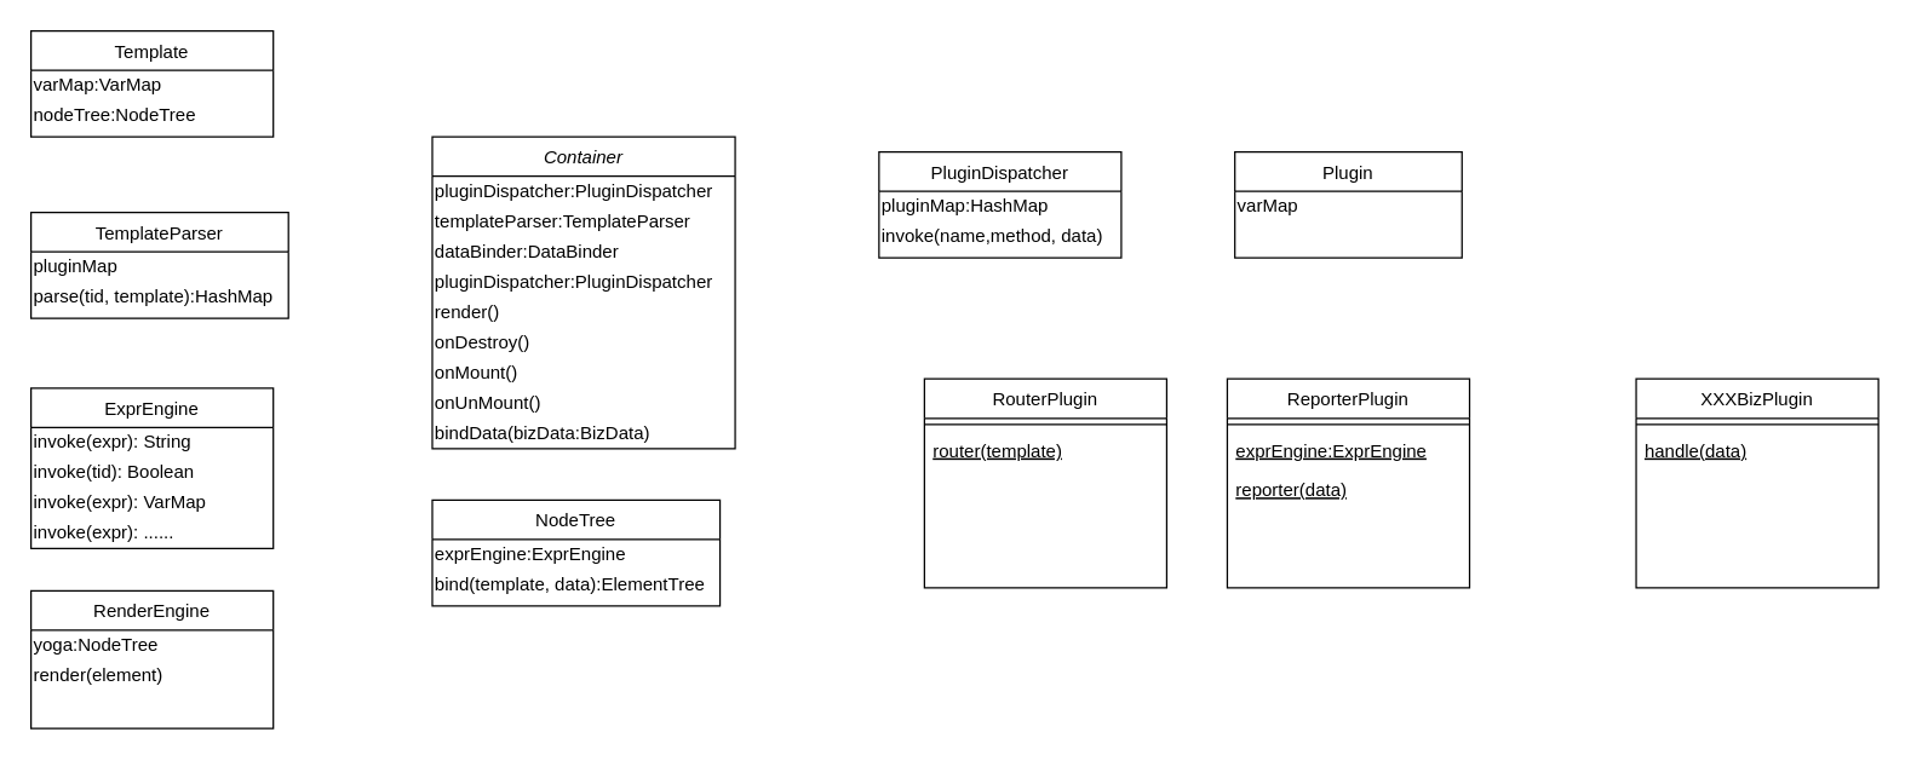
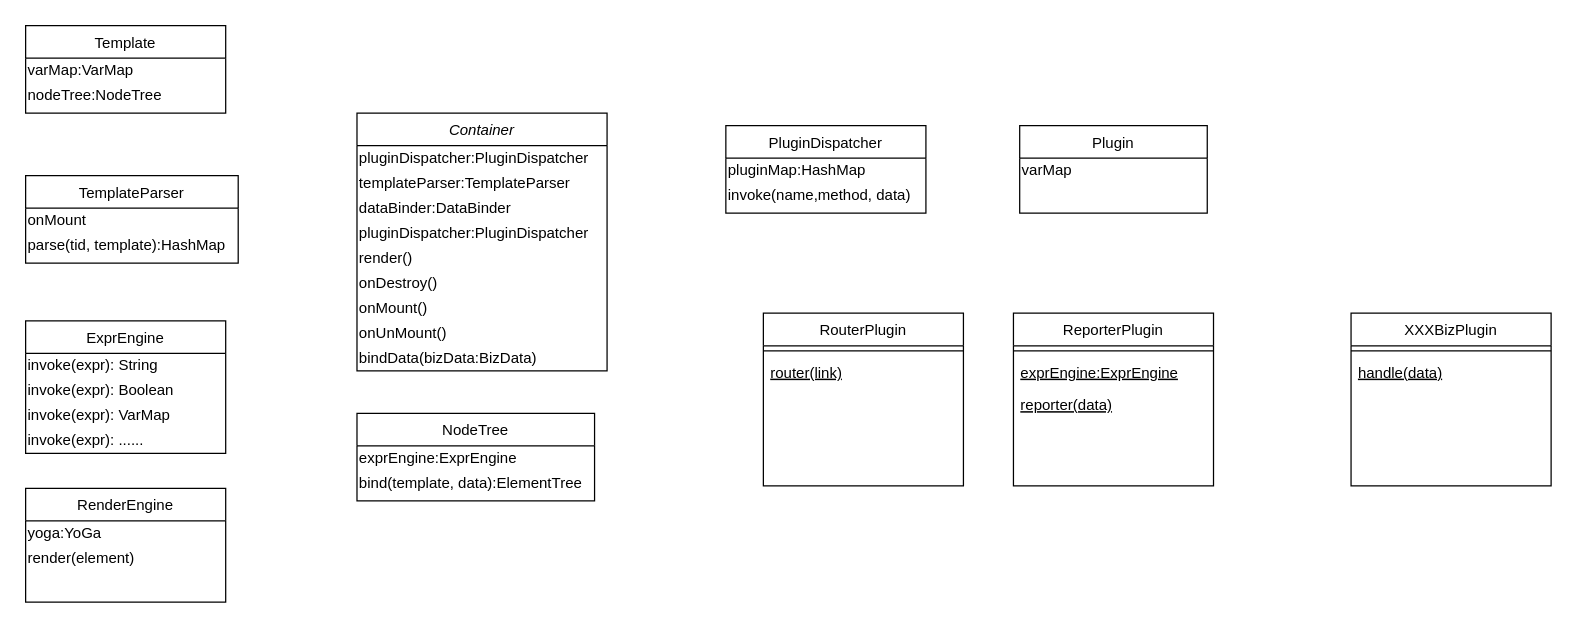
  <mxCell id="0" />
  <mxCell id="1" parent="0" />
  <mxCell id="2" value="RouterPlugin" style="swimlane;fontStyle=0;align=center;verticalAlign=top;childLayout=stackLayout;horizontal=1;startSize=26;horizontalStack=0;resizeParent=1;resizeLast=0;collapsible=1;marginBottom=0;rounded=0;shadow=0;strokeWidth=1;" parent="1" vertex="1"><mxGeometry x="610" y="250" width="160" height="138" as="geometry"><mxRectangle x="130" y="380" width="160" height="26" as="alternateBounds" /></mxGeometry></mxCell>
  <mxCell id="3" value="" style="line;html=1;strokeWidth=1;align=left;verticalAlign=middle;spacingTop=-1;spacingLeft=3;spacingRight=3;rotatable=0;labelPosition=right;points=[];portConstraint=eastwest;" parent="2" vertex="1"><mxGeometry y="26" width="160" height="8" as="geometry" /></mxCell>
- <mxCell id="4" value="router(template)" style="text;align=left;verticalAlign=top;spacingLeft=4;spacingRight=4;overflow=hidden;rotatable=0;points=[[0,0.5],[1,0.5]];portConstraint=eastwest;fontStyle=4" parent="2" vertex="1"><mxGeometry y="34" width="160" height="26" as="geometry" /></mxCell>
+ <mxCell id="4" value="router(link)" style="text;align=left;verticalAlign=top;spacingLeft=4;spacingRight=4;overflow=hidden;rotatable=0;points=[[0,0.5],[1,0.5]];portConstraint=eastwest;fontStyle=4" parent="2" vertex="1"><mxGeometry y="34" width="160" height="26" as="geometry" /></mxCell>
  <mxCell id="5" value="ReporterPlugin" style="swimlane;fontStyle=0;align=center;verticalAlign=top;childLayout=stackLayout;horizontal=1;startSize=26;horizontalStack=0;resizeParent=1;resizeLast=0;collapsible=1;marginBottom=0;rounded=0;shadow=0;strokeWidth=1;" vertex="1" parent="1"><mxGeometry x="810" y="250" width="160" height="138" as="geometry"><mxRectangle x="130" y="380" width="160" height="26" as="alternateBounds" /></mxGeometry></mxCell>
  <mxCell id="6" value="" style="line;html=1;strokeWidth=1;align=left;verticalAlign=middle;spacingTop=-1;spacingLeft=3;spacingRight=3;rotatable=0;labelPosition=right;points=[];portConstraint=eastwest;" vertex="1" parent="5"><mxGeometry y="26" width="160" height="8" as="geometry" /></mxCell>
  <mxCell id="7" value="exprEngine:ExprEngine" style="text;align=left;verticalAlign=top;spacingLeft=4;spacingRight=4;overflow=hidden;rotatable=0;points=[[0,0.5],[1,0.5]];portConstraint=eastwest;fontStyle=4" vertex="1" parent="5"><mxGeometry y="34" width="160" height="26" as="geometry" /></mxCell>
  <mxCell id="8" value="reporter(data)" style="text;align=left;verticalAlign=top;spacingLeft=4;spacingRight=4;overflow=hidden;rotatable=0;points=[[0,0.5],[1,0.5]];portConstraint=eastwest;fontStyle=4" vertex="1" parent="5"><mxGeometry y="60" width="160" height="26" as="geometry" /></mxCell>
  <mxCell id="9" value="Plugin&#10;" style="swimlane;fontStyle=0;align=center;verticalAlign=top;childLayout=stackLayout;horizontal=1;startSize=26;horizontalStack=0;resizeParent=1;resizeLast=0;collapsible=1;marginBottom=0;rounded=0;shadow=0;strokeWidth=1;" parent="1" vertex="1"><mxGeometry x="815" y="100" width="150" height="70" as="geometry"><mxRectangle x="550" y="140" width="160" height="26" as="alternateBounds" /></mxGeometry></mxCell>
  <mxCell id="10" value="varMap" style="text;html=1;align=left;verticalAlign=middle;resizable=0;points=[];autosize=1;" vertex="1" parent="9"><mxGeometry y="26" width="150" height="20" as="geometry" /></mxCell>
  <mxCell id="11" value="TemplateParser" style="swimlane;fontStyle=0;align=center;verticalAlign=top;childLayout=stackLayout;horizontal=1;startSize=26;horizontalStack=0;resizeParent=1;resizeLast=0;collapsible=1;marginBottom=0;rounded=0;shadow=0;strokeWidth=1;" vertex="1" parent="1"><mxGeometry x="20" y="140" width="170" height="70" as="geometry"><mxRectangle x="550" y="140" width="160" height="26" as="alternateBounds" /></mxGeometry></mxCell>
- <mxCell id="12" value="pluginMap" style="text;html=1;align=left;verticalAlign=middle;resizable=0;points=[];autosize=1;" vertex="1" parent="11"><mxGeometry y="26" width="170" height="20" as="geometry" /></mxCell>
+ <mxCell id="12" value="onMount" style="text;html=1;align=left;verticalAlign=middle;resizable=0;points=[];autosize=1;" vertex="1" parent="11"><mxGeometry y="26" width="170" height="20" as="geometry" /></mxCell>
  <mxCell id="13" value="parse(tid, template):&lt;span style=&quot;text-align: center&quot;&gt;HashMap&lt;/span&gt;" style="text;html=1;align=left;verticalAlign=middle;resizable=0;points=[];autosize=1;" vertex="1" parent="11"><mxGeometry y="46" width="170" height="20" as="geometry" /></mxCell>
  <mxCell id="14" value="Template" style="swimlane;fontStyle=0;align=center;verticalAlign=top;childLayout=stackLayout;horizontal=1;startSize=26;horizontalStack=0;resizeParent=1;resizeLast=0;collapsible=1;marginBottom=0;rounded=0;shadow=0;strokeWidth=1;" vertex="1" parent="1"><mxGeometry x="20" y="20" width="160" height="70" as="geometry"><mxRectangle x="550" y="140" width="160" height="26" as="alternateBounds" /></mxGeometry></mxCell>
  <mxCell id="15" value="varMap:VarMap" style="text;html=1;align=left;verticalAlign=middle;resizable=0;points=[];autosize=1;" vertex="1" parent="14"><mxGeometry y="26" width="160" height="20" as="geometry" /></mxCell>
  <mxCell id="16" value="nodeTree:NodeTree" style="text;html=1;align=left;verticalAlign=middle;resizable=0;points=[];autosize=1;" vertex="1" parent="14"><mxGeometry y="46" width="160" height="20" as="geometry" /></mxCell>
  <mxCell id="17" value="PluginDispatcher" style="swimlane;fontStyle=0;align=center;verticalAlign=top;childLayout=stackLayout;horizontal=1;startSize=26;horizontalStack=0;resizeParent=1;resizeLast=0;collapsible=1;marginBottom=0;rounded=0;shadow=0;strokeWidth=1;" vertex="1" parent="1"><mxGeometry x="580" y="100" width="160" height="70" as="geometry"><mxRectangle x="550" y="140" width="160" height="26" as="alternateBounds" /></mxGeometry></mxCell>
  <mxCell id="18" value="pluginMap:HashMap" style="text;html=1;align=left;verticalAlign=middle;resizable=0;points=[];autosize=1;" vertex="1" parent="17"><mxGeometry y="26" width="160" height="20" as="geometry" /></mxCell>
  <mxCell id="19" value="invoke(name,method, data)" style="text;html=1;align=left;verticalAlign=middle;resizable=0;points=[];autosize=1;" vertex="1" parent="17"><mxGeometry y="46" width="160" height="20" as="geometry" /></mxCell>
  <mxCell id="20" value="NodeTree" style="swimlane;fontStyle=0;align=center;verticalAlign=top;childLayout=stackLayout;horizontal=1;startSize=26;horizontalStack=0;resizeParent=1;resizeLast=0;collapsible=1;marginBottom=0;rounded=0;shadow=0;strokeWidth=1;" vertex="1" parent="1"><mxGeometry x="285" y="330" width="190" height="70" as="geometry"><mxRectangle x="550" y="140" width="160" height="26" as="alternateBounds" /></mxGeometry></mxCell>
  <mxCell id="21" value="&lt;span&gt;exprEngine:ExprEngine&lt;/span&gt;" style="text;html=1;align=left;verticalAlign=middle;resizable=0;points=[];autosize=1;" vertex="1" parent="20"><mxGeometry y="26" width="190" height="20" as="geometry" /></mxCell>
  <mxCell id="22" value="bind(template, data):&lt;span style=&quot;text-align: center&quot;&gt;ElementTree&lt;/span&gt;" style="text;html=1;align=left;verticalAlign=middle;resizable=0;points=[];autosize=1;" vertex="1" parent="20"><mxGeometry y="46" width="190" height="20" as="geometry" /></mxCell>
  <mxCell id="23" value="ExprEngine" style="swimlane;fontStyle=0;align=center;verticalAlign=top;childLayout=stackLayout;horizontal=1;startSize=26;horizontalStack=0;resizeParent=1;resizeLast=0;collapsible=1;marginBottom=0;rounded=0;shadow=0;strokeWidth=1;" vertex="1" parent="1"><mxGeometry x="20" y="256" width="160" height="106" as="geometry"><mxRectangle x="550" y="140" width="160" height="26" as="alternateBounds" /></mxGeometry></mxCell>
  <mxCell id="24" value="invoke(expr): String" style="text;html=1;align=left;verticalAlign=middle;resizable=0;points=[];autosize=1;" vertex="1" parent="23"><mxGeometry y="26" width="160" height="20" as="geometry" /></mxCell>
- <mxCell id="25" value="invoke(tid): Boolean" style="text;html=1;align=left;verticalAlign=middle;resizable=0;points=[];autosize=1;" vertex="1" parent="23"><mxGeometry y="46" width="160" height="20" as="geometry" /></mxCell>
+ <mxCell id="25" value="invoke(expr): Boolean" style="text;html=1;align=left;verticalAlign=middle;resizable=0;points=[];autosize=1;" vertex="1" parent="23"><mxGeometry y="46" width="160" height="20" as="geometry" /></mxCell>
  <mxCell id="26" value="invoke(expr): VarMap" style="text;html=1;align=left;verticalAlign=middle;resizable=0;points=[];autosize=1;" vertex="1" parent="23"><mxGeometry y="66" width="160" height="20" as="geometry" /></mxCell>
  <mxCell id="27" value="invoke(expr): ......" style="text;html=1;align=left;verticalAlign=middle;resizable=0;points=[];autosize=1;" vertex="1" parent="23"><mxGeometry y="86" width="160" height="20" as="geometry" /></mxCell>
  <mxCell id="28" value="Container&#10;" style="swimlane;fontStyle=2;align=center;verticalAlign=top;childLayout=stackLayout;horizontal=1;startSize=26;horizontalStack=0;resizeParent=1;resizeLast=0;collapsible=1;marginBottom=0;rounded=0;shadow=0;strokeWidth=1;" parent="1" vertex="1"><mxGeometry x="285" y="90" width="200" height="206" as="geometry"><mxRectangle x="230" y="140" width="160" height="26" as="alternateBounds" /></mxGeometry></mxCell>
  <mxCell id="29" value="&lt;span style=&quot;text-align: center&quot;&gt;pluginDispatcher:&lt;/span&gt;&lt;span style=&quot;text-align: center&quot;&gt;PluginDispatcher&lt;/span&gt;&lt;span&gt;&lt;br&gt;&lt;/span&gt;" style="text;html=1;align=left;verticalAlign=middle;resizable=0;points=[];autosize=1;" vertex="1" parent="28"><mxGeometry y="26" width="200" height="20" as="geometry" /></mxCell>
  <mxCell id="30" value="&lt;span style=&quot;text-align: center&quot;&gt;templateParser:&lt;/span&gt;&lt;span style=&quot;text-align: center&quot;&gt;TemplateParser&lt;/span&gt;&lt;span&gt;&lt;br&gt;&lt;/span&gt;" style="text;html=1;align=left;verticalAlign=middle;resizable=0;points=[];autosize=1;" vertex="1" parent="28"><mxGeometry y="46" width="200" height="20" as="geometry" /></mxCell>
  <mxCell id="31" value="&lt;span style=&quot;text-align: center&quot;&gt;dataBinder:&lt;/span&gt;&lt;span style=&quot;text-align: center&quot;&gt;DataBinder&lt;/span&gt;&lt;span style=&quot;text-align: center&quot;&gt;&lt;br&gt;&lt;/span&gt;" style="text;html=1;align=left;verticalAlign=middle;resizable=0;points=[];autosize=1;" vertex="1" parent="28"><mxGeometry y="66" width="200" height="20" as="geometry" /></mxCell>
  <mxCell id="32" value="&lt;span style=&quot;text-align: center&quot;&gt;pluginDispatcher:&lt;/span&gt;&lt;span style=&quot;text-align: center&quot;&gt;PluginDispatcher&lt;/span&gt;&lt;span&gt;&lt;br&gt;&lt;/span&gt;" style="text;html=1;align=left;verticalAlign=middle;resizable=0;points=[];autosize=1;" vertex="1" parent="28"><mxGeometry y="86" width="200" height="20" as="geometry" /></mxCell>
  <mxCell id="33" value="render()" style="text;html=1;align=left;verticalAlign=middle;resizable=0;points=[];autosize=1;" vertex="1" parent="28"><mxGeometry y="106" width="200" height="20" as="geometry" /></mxCell>
  <mxCell id="34" value="onDestroy()" style="text;html=1;align=left;verticalAlign=middle;resizable=0;points=[];autosize=1;" vertex="1" parent="28"><mxGeometry y="126" width="200" height="20" as="geometry" /></mxCell>
  <mxCell id="35" value="onMount()" style="text;html=1;align=left;verticalAlign=middle;resizable=0;points=[];autosize=1;" vertex="1" parent="28"><mxGeometry y="146" width="200" height="20" as="geometry" /></mxCell>
  <mxCell id="36" value="onUnMount()" style="text;html=1;align=left;verticalAlign=middle;resizable=0;points=[];autosize=1;" vertex="1" parent="28"><mxGeometry y="166" width="200" height="20" as="geometry" /></mxCell>
  <mxCell id="37" value="bindData(bizData:BizData)" style="text;html=1;align=left;verticalAlign=middle;resizable=0;points=[];autosize=1;" vertex="1" parent="28"><mxGeometry y="186" width="200" height="20" as="geometry" /></mxCell>
  <mxCell id="38" value="RenderEngine" style="swimlane;fontStyle=0;align=center;verticalAlign=top;childLayout=stackLayout;horizontal=1;startSize=26;horizontalStack=0;resizeParent=1;resizeLast=0;collapsible=1;marginBottom=0;rounded=0;shadow=0;strokeWidth=1;" vertex="1" parent="1"><mxGeometry x="20" y="390" width="160" height="91" as="geometry"><mxRectangle x="550" y="140" width="160" height="26" as="alternateBounds" /></mxGeometry></mxCell>
- <mxCell id="39" value="yoga:NodeTree" style="text;html=1;align=left;verticalAlign=middle;resizable=0;points=[];autosize=1;" vertex="1" parent="38"><mxGeometry y="26" width="160" height="20" as="geometry" /></mxCell>
+ <mxCell id="39" value="yoga:YoGa" style="text;html=1;align=left;verticalAlign=middle;resizable=0;points=[];autosize=1;" vertex="1" parent="38"><mxGeometry y="26" width="160" height="20" as="geometry" /></mxCell>
  <mxCell id="40" value="render(element)" style="text;html=1;align=left;verticalAlign=middle;resizable=0;points=[];autosize=1;" vertex="1" parent="38"><mxGeometry y="46" width="160" height="20" as="geometry" /></mxCell>
  <mxCell id="41" value="XXXBizPlugin" style="swimlane;fontStyle=0;align=center;verticalAlign=top;childLayout=stackLayout;horizontal=1;startSize=26;horizontalStack=0;resizeParent=1;resizeLast=0;collapsible=1;marginBottom=0;rounded=0;shadow=0;strokeWidth=1;" vertex="1" parent="1"><mxGeometry x="1080" y="250" width="160" height="138" as="geometry"><mxRectangle x="130" y="380" width="160" height="26" as="alternateBounds" /></mxGeometry></mxCell>
  <mxCell id="42" value="" style="line;html=1;strokeWidth=1;align=left;verticalAlign=middle;spacingTop=-1;spacingLeft=3;spacingRight=3;rotatable=0;labelPosition=right;points=[];portConstraint=eastwest;" vertex="1" parent="41"><mxGeometry y="26" width="160" height="8" as="geometry" /></mxCell>
  <mxCell id="43" value="handle(data)" style="text;align=left;verticalAlign=top;spacingLeft=4;spacingRight=4;overflow=hidden;rotatable=0;points=[[0,0.5],[1,0.5]];portConstraint=eastwest;fontStyle=4" vertex="1" parent="41"><mxGeometry y="34" width="160" height="26" as="geometry" /></mxCell>
